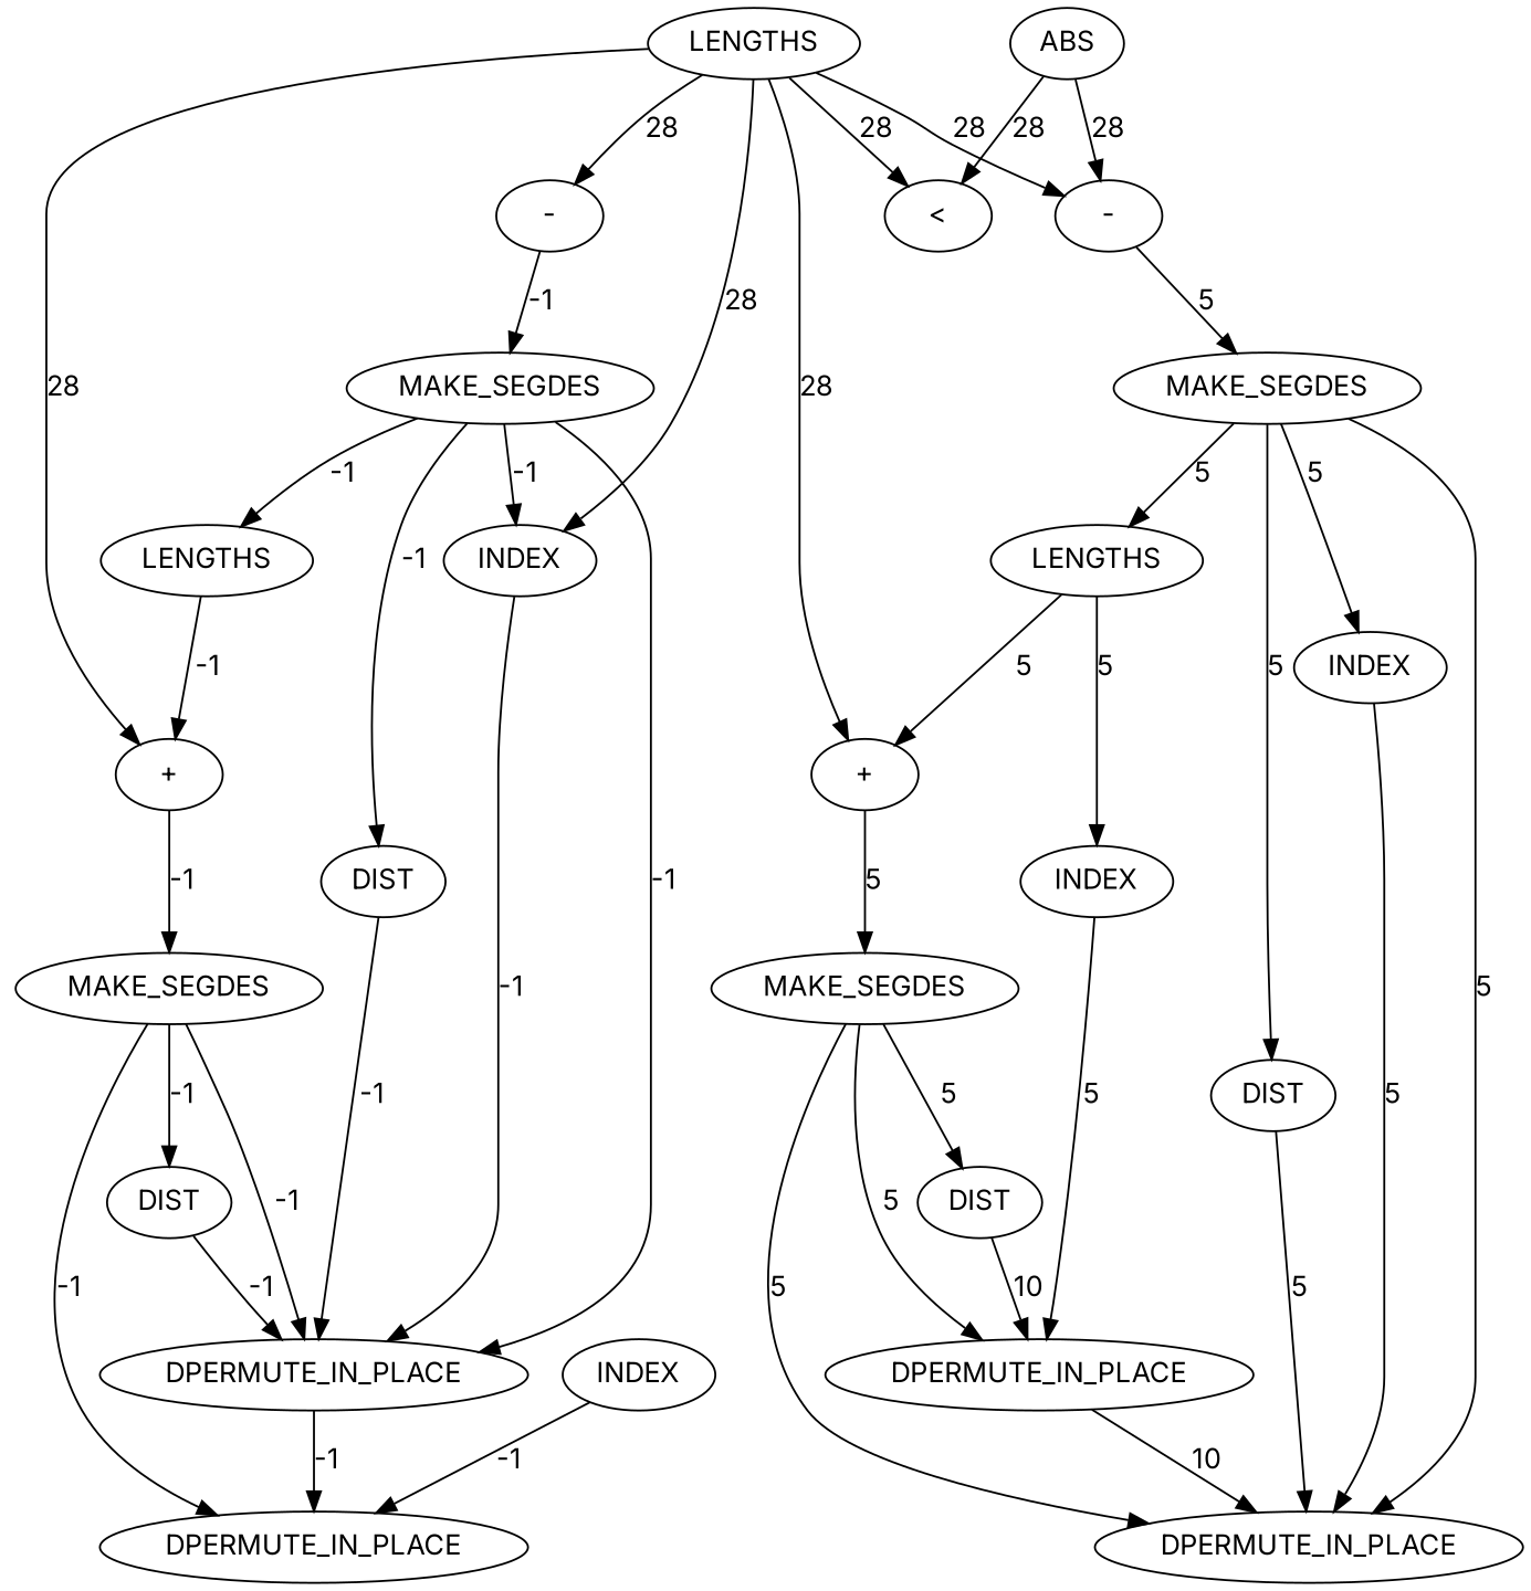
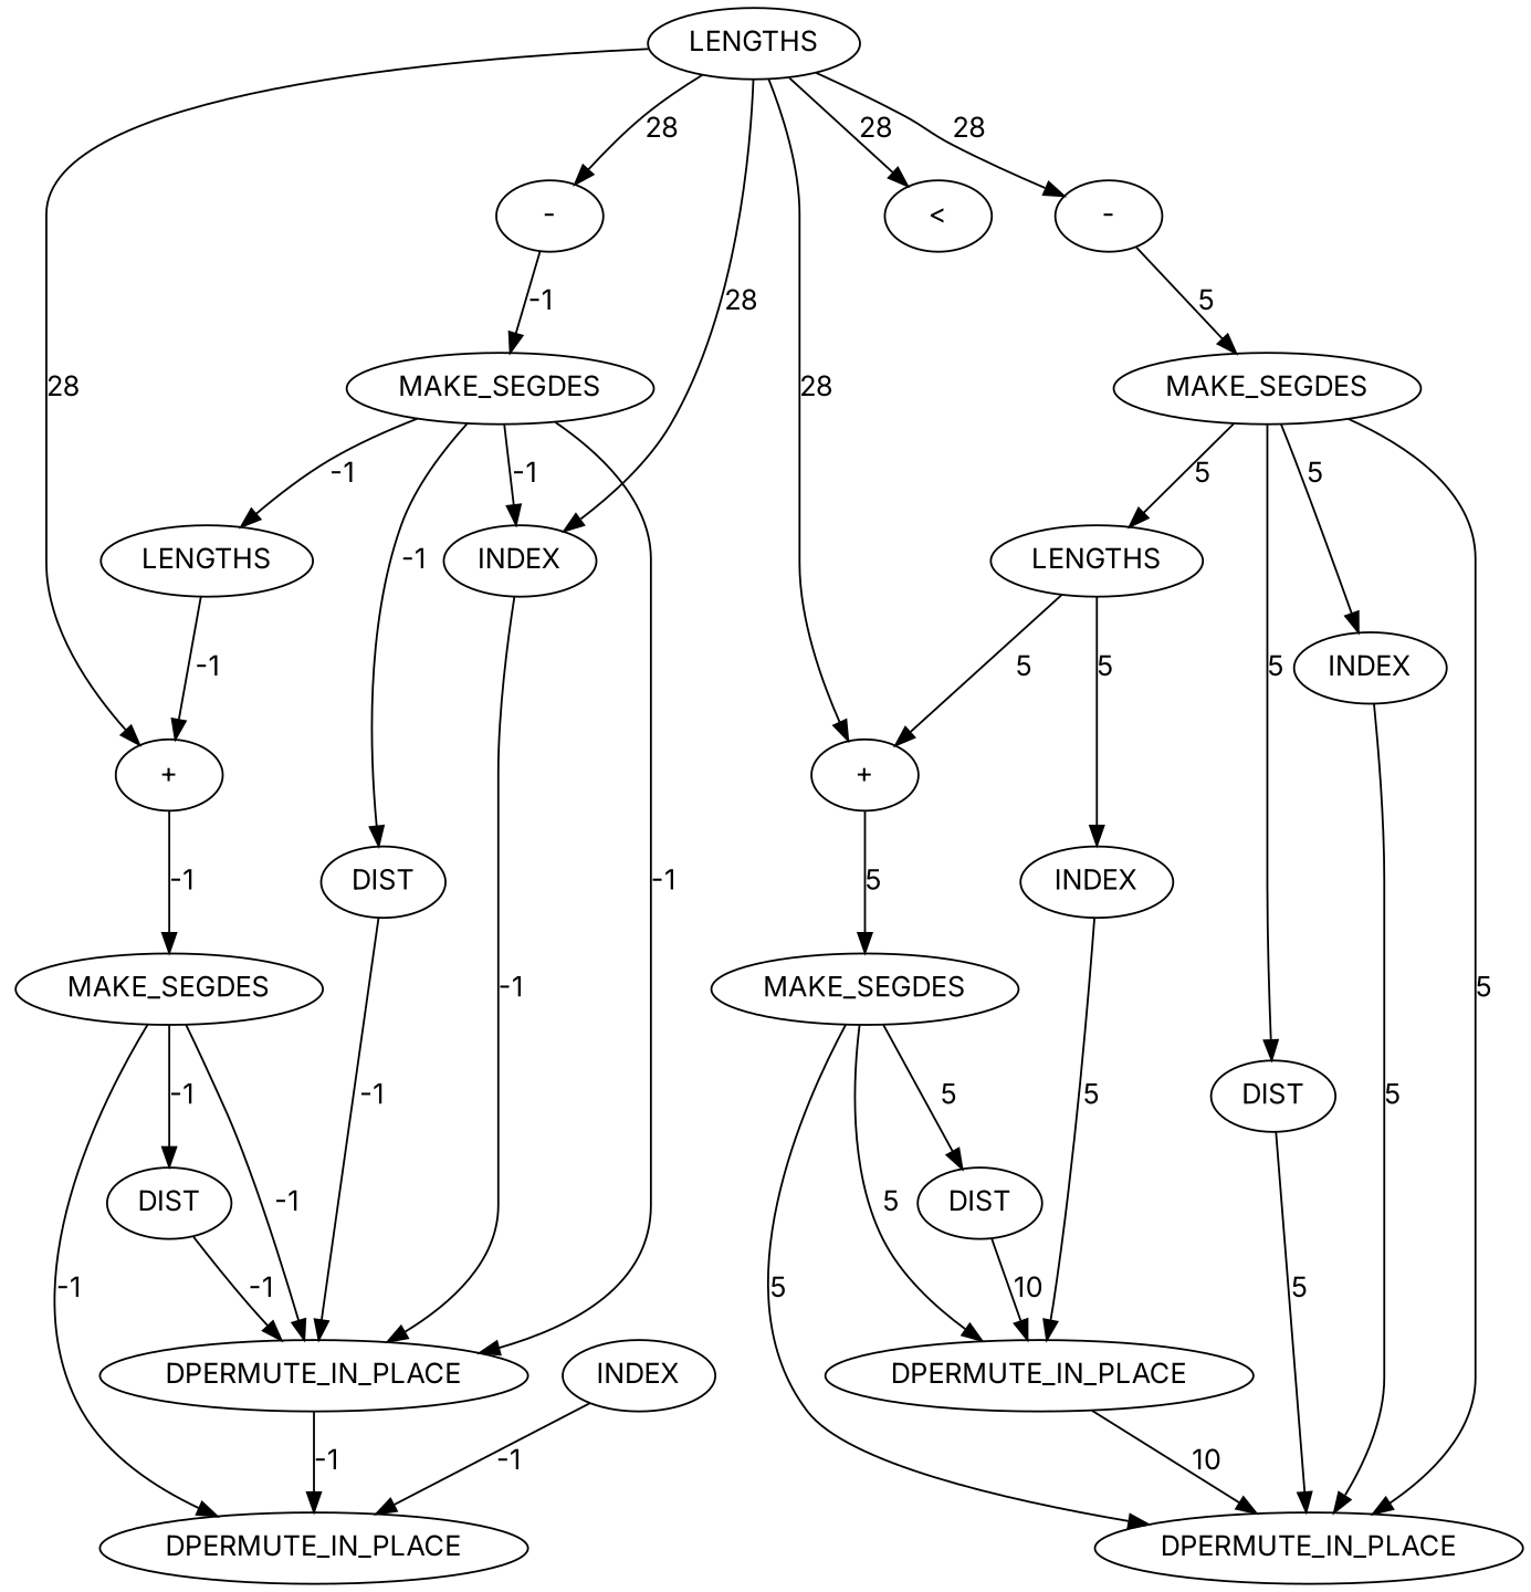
  digraph {
    fontname=Inter
    node [cost=0 fontname=Inter]
    edge [cost=-1 fontname=Inter]
    n1 [cost=1161 label=INDEX]
    n2 [cost=217 label=DPERMUTE_IN_PLACE]
    n3 [label=DIST]
    n4 [label=DPERMUTE_IN_PLACE]
    n5 [label=MAKE_SEGDES]
    n6 [label=DPERMUTE_IN_PLACE]
    n7 [cost=214 label="-"]
    n8 [cost=1981 label=MAKE_SEGDES]
    n9 [label=DIST]
    n10 [cost=172 label=DIST]
    n11 [cost=257 label=DPERMUTE_IN_PLACE]
    n12 [cost=88 label=LENGTHS]
    n13 [cost=1289 label=INDEX]
    n14 [cost=2064 label="+"]
    n15 [cost=2584 label=LENGTHS]
    n16 [label=INDEX]
    n17 [label="-"]
    n18 [cost=3776 label="\<"]
    n19 [label="+"]
    n20 [label=MAKE_SEGDES]
    n21 [label=LENGTHS]
    n22 [label=INDEX]
    n23 [cost=171 label=DIST]
    n24 [cost=131 label=MAKE_SEGDES]
-   n25 [cost=2625 label=ABS]
    n1 -> n2 [cost=5 label=5]
    n3 -> n4 [label=-1]
    n4 -> n6 [label=-1]
    n5 -> n3 [label=-1]
    n5 -> n4 [label=-1]
    n5 -> n6 [label=-1]
    n7 -> n8 [cost=5 label=5]
    n8 -> n1 [cost=5 label=5]
    n8 -> n2 [cost=5 label=5]
    n8 -> n12 [cost=5 label=5]
    n8 -> n23 [cost=5 label=5]
    n9 -> n4 [label=-1]
    n10 -> n11 [cost=10 label=10]
    n11 -> n2 [cost=10 label=10]
    n12 -> n13 [cost=5 label=5]
    n12 -> n14 [cost=5 label=5]
    n13 -> n11 [cost=5 label=5]
    n14 -> n24 [cost=5 label=5]
    n15 -> n7 [cost=28 label=28]
    n15 -> n14 [cost=28 label=28]
    n15 -> n16 [cost=28 label=28]
    n15 -> n17 [cost=28 label=28]
    n15 -> n18 [cost=28 label=28]
    n15 -> n19 [cost=28 label=28]
    n16 -> n4 [label=-1]
    n17 -> n20 [label=-1]
    n19 -> n5 [label=-1]
    n20 -> n4 [label=-1]
    n20 -> n9 [label=-1]
    n20 -> n16 [label=-1]
    n20 -> n21 [label=-1]
    n21 -> n19 [label=-1]
    n22 -> n6 [label=-1]
    n23 -> n2 [cost=5 label=5]
    n24 -> n2 [cost=5 label=5]
    n24 -> n10 [cost=5 label=5]
    n24 -> n11 [cost=5 label=5]
-   n25 -> n7 [cost=28 label=28]
-   n25 -> n18 [cost=28 label=28]
  }
